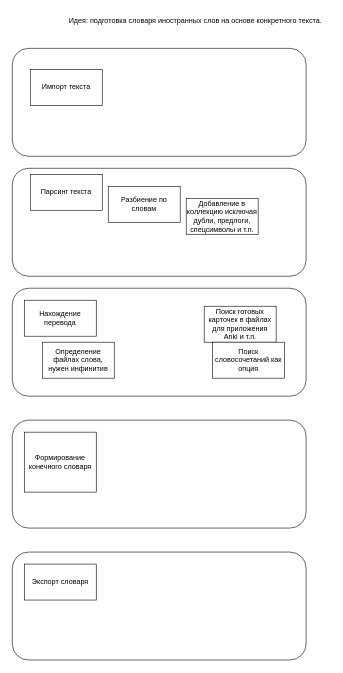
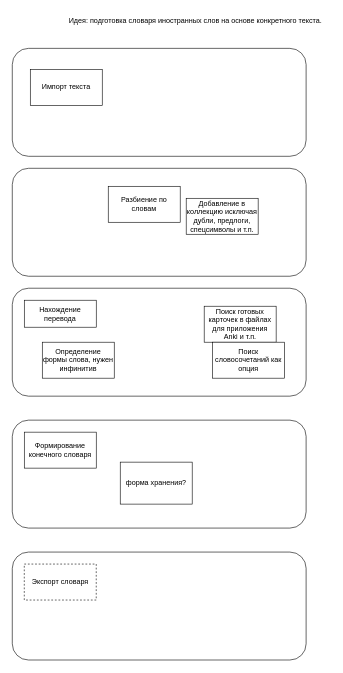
  <mxCell id="0" />
  <mxCell id="1" parent="0" />
  <mxCell id="2" value="" style="rounded=1;whiteSpace=wrap;html=1;fillColor=default;" vertex="1" parent="1"><mxGeometry x="20" y="280" width="490" height="180" as="geometry" /></mxCell>
  <mxCell id="3" value="" style="rounded=1;whiteSpace=wrap;html=1;fillColor=default;" vertex="1" parent="1"><mxGeometry x="20" y="700" width="490" height="180" as="geometry" /></mxCell>
  <mxCell id="4" value="" style="rounded=1;whiteSpace=wrap;html=1;fillColor=default;" vertex="1" parent="1"><mxGeometry x="20" y="80" width="490" height="180" as="geometry" /></mxCell>
  <mxCell id="5" value="" style="rounded=1;whiteSpace=wrap;html=1;fillColor=default;" vertex="1" parent="1"><mxGeometry x="20" y="480" width="490" height="180" as="geometry" /></mxCell>
  <mxCell id="6" value="" style="rounded=1;whiteSpace=wrap;html=1;fillColor=default;" vertex="1" parent="1"><mxGeometry x="20" y="920" width="490" height="180" as="geometry" /></mxCell>
  <mxCell id="7" value="Идея: подготовка словаря иностранных слов на основе конкретного текста." style="text;html=1;resizable=0;autosize=1;align=center;verticalAlign=middle;points=[];fillColor=none;strokeColor=none;rounded=0;" vertex="1" parent="1"><mxGeometry x="100" y="20" width="450" height="30" as="geometry" /></mxCell>
  <mxCell id="8" value="Импорт текста" style="rounded=0;whiteSpace=wrap;html=1;fillColor=default;" vertex="1" parent="1"><mxGeometry x="50" y="115" width="120" height="60" as="geometry" /></mxCell>
  <mxCell id="9" value="Разбиение по словам" style="rounded=0;whiteSpace=wrap;html=1;fillColor=default;" vertex="1" parent="1"><mxGeometry x="180" y="310" width="120" height="60" as="geometry" /></mxCell>
  <mxCell id="10" value="Добавление в коллекцию исключая дубли, предлоги, спецсимволы и т.п." style="rounded=0;whiteSpace=wrap;html=1;fillColor=default;" vertex="1" parent="1"><mxGeometry x="310" y="330" width="120" height="60" as="geometry" /></mxCell>
- <mxCell id="11" value="Нахождение перевода" style="rounded=0;whiteSpace=wrap;html=1;fillColor=default;" vertex="1" parent="1"><mxGeometry x="40" y="500" width="120" height="60" as="geometry" /></mxCell>
- <mxCell id="12" value="Формирование конечного словаря" style="rounded=0;whiteSpace=wrap;html=1;fillColor=default;" vertex="1" parent="1"><mxGeometry x="40" y="720" width="120" height="100" as="geometry" /></mxCell>
- <mxCell id="13" value="Экспорт словаря" style="rounded=0;whiteSpace=wrap;html=1;fillColor=default;" vertex="1" parent="1"><mxGeometry x="40" y="940" width="120" height="60" as="geometry" /></mxCell>
- <mxCell id="14" value="Парсинг текста" style="rounded=0;whiteSpace=wrap;html=1;fillColor=default;" vertex="1" parent="1"><mxGeometry x="50" y="290" width="120" height="60" as="geometry" /></mxCell>
+ <mxCell id="11" value="Нахождение перевода" style="rounded=0;whiteSpace=wrap;html=1;fillColor=default;" vertex="1" parent="1"><mxGeometry x="40" y="500" width="120" height="45" as="geometry" /></mxCell>
+ <mxCell id="12" value="Формирование конечного словаря" style="rounded=0;whiteSpace=wrap;html=1;fillColor=default;" vertex="1" parent="1"><mxGeometry x="40" y="720" width="120" height="60" as="geometry" /></mxCell>
+ <mxCell id="13" value="Экспорт словаря" style="rounded=0;whiteSpace=wrap;html=1;fillColor=default;dashed=1;" vertex="1" parent="1"><mxGeometry x="40" y="940" width="120" height="60" as="geometry" /></mxCell>
  <mxCell id="15" value="Поиск готовых карточек в файлах для приложения Anki и т.п." style="rounded=0;whiteSpace=wrap;html=1;fillColor=default;" vertex="1" parent="1"><mxGeometry x="340" y="510" width="120" height="60" as="geometry" /></mxCell>
- <mxCell id="16" value="Определение файлах слова, нужен инфинитив" style="rounded=0;whiteSpace=wrap;html=1;fillColor=default;" vertex="1" parent="1"><mxGeometry x="70" y="570" width="120" height="60" as="geometry" /></mxCell>
+ <mxCell id="16" value="Определение формы слова, нужен инфинитив" style="rounded=0;whiteSpace=wrap;html=1;fillColor=default;" vertex="1" parent="1"><mxGeometry x="70" y="570" width="120" height="60" as="geometry" /></mxCell>
  <mxCell id="17" value="Поиск словосочетаний как опция" style="rounded=0;whiteSpace=wrap;html=1;fillColor=default;" vertex="1" parent="1"><mxGeometry x="354" y="570" width="120" height="60" as="geometry" /></mxCell>
+ <mxCell id="18" value="форма хранения?" style="rounded=0;whiteSpace=wrap;html=1;fillColor=default;" vertex="1" parent="1"><mxGeometry x="200" y="770" width="120" height="70" as="geometry" /></mxCell>
